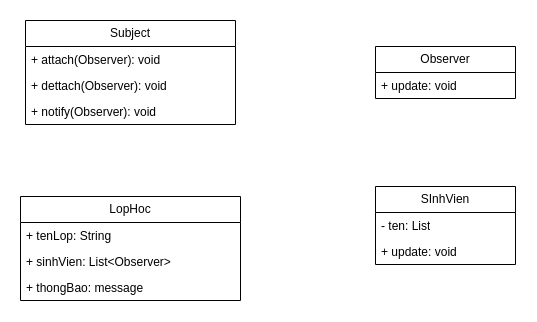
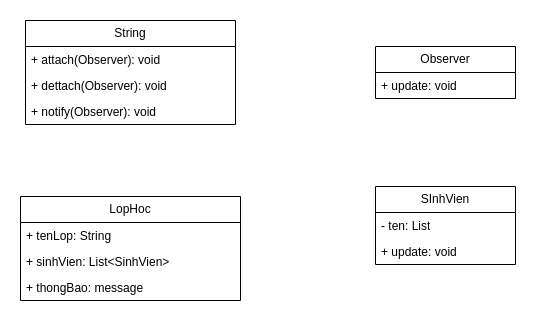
  <mxCell id="0" />
  <mxCell id="1" parent="0" />
  <mxCell id="2" value="Observer" style="swimlane;fontStyle=0;childLayout=stackLayout;horizontal=1;startSize=26;fillColor=none;horizontalStack=0;resizeParent=1;resizeParentMax=0;resizeLast=0;collapsible=1;marginBottom=0;whiteSpace=wrap;html=1;" vertex="1" parent="1"><mxGeometry x="375" y="46" width="140" height="52" as="geometry" /></mxCell>
  <mxCell id="3" value="+ update: void" style="text;strokeColor=none;fillColor=none;align=left;verticalAlign=top;spacingLeft=4;spacingRight=4;overflow=hidden;rotatable=0;points=[[0,0.5],[1,0.5]];portConstraint=eastwest;whiteSpace=wrap;html=1;" vertex="1" parent="2"><mxGeometry y="26" width="140" height="26" as="geometry" /></mxCell>
- <mxCell id="4" value="Subject" style="swimlane;fontStyle=0;childLayout=stackLayout;horizontal=1;startSize=26;fillColor=none;horizontalStack=0;resizeParent=1;resizeParentMax=0;resizeLast=0;collapsible=1;marginBottom=0;whiteSpace=wrap;html=1;" vertex="1" parent="1"><mxGeometry x="25" y="20" width="210" height="104" as="geometry" /></mxCell>
+ <mxCell id="4" value="String" style="swimlane;fontStyle=0;childLayout=stackLayout;horizontal=1;startSize=26;fillColor=none;horizontalStack=0;resizeParent=1;resizeParentMax=0;resizeLast=0;collapsible=1;marginBottom=0;whiteSpace=wrap;html=1;" vertex="1" parent="1"><mxGeometry x="25" y="20" width="210" height="104" as="geometry" /></mxCell>
  <mxCell id="5" value="+ attach(Observer): void" style="text;strokeColor=none;fillColor=none;align=left;verticalAlign=top;spacingLeft=4;spacingRight=4;overflow=hidden;rotatable=0;points=[[0,0.5],[1,0.5]];portConstraint=eastwest;whiteSpace=wrap;html=1;" vertex="1" parent="4"><mxGeometry y="26" width="210" height="26" as="geometry" /></mxCell>
  <mxCell id="6" value="+ dettach(Observer): void" style="text;strokeColor=none;fillColor=none;align=left;verticalAlign=top;spacingLeft=4;spacingRight=4;overflow=hidden;rotatable=0;points=[[0,0.5],[1,0.5]];portConstraint=eastwest;whiteSpace=wrap;html=1;" vertex="1" parent="4"><mxGeometry y="52" width="210" height="26" as="geometry" /></mxCell>
  <mxCell id="7" value="+ notify(Observer): void" style="text;strokeColor=none;fillColor=none;align=left;verticalAlign=top;spacingLeft=4;spacingRight=4;overflow=hidden;rotatable=0;points=[[0,0.5],[1,0.5]];portConstraint=eastwest;whiteSpace=wrap;html=1;" vertex="1" parent="4"><mxGeometry y="78" width="210" height="26" as="geometry" /></mxCell>
  <mxCell id="8" value="SInhVien" style="swimlane;fontStyle=0;childLayout=stackLayout;horizontal=1;startSize=26;fillColor=none;horizontalStack=0;resizeParent=1;resizeParentMax=0;resizeLast=0;collapsible=1;marginBottom=0;whiteSpace=wrap;html=1;" vertex="1" parent="1"><mxGeometry x="375" y="186" width="140" height="78" as="geometry" /></mxCell>
  <mxCell id="9" value="- ten: List" style="text;strokeColor=none;fillColor=none;align=left;verticalAlign=top;spacingLeft=4;spacingRight=4;overflow=hidden;rotatable=0;points=[[0,0.5],[1,0.5]];portConstraint=eastwest;whiteSpace=wrap;html=1;" vertex="1" parent="8"><mxGeometry y="26" width="140" height="26" as="geometry" /></mxCell>
  <mxCell id="10" value="+ update: void" style="text;strokeColor=none;fillColor=none;align=left;verticalAlign=top;spacingLeft=4;spacingRight=4;overflow=hidden;rotatable=0;points=[[0,0.5],[1,0.5]];portConstraint=eastwest;whiteSpace=wrap;html=1;" vertex="1" parent="8"><mxGeometry y="52" width="140" height="26" as="geometry" /></mxCell>
  <mxCell id="11" value="LopHoc" style="swimlane;fontStyle=0;childLayout=stackLayout;horizontal=1;startSize=26;fillColor=none;horizontalStack=0;resizeParent=1;resizeParentMax=0;resizeLast=0;collapsible=1;marginBottom=0;whiteSpace=wrap;html=1;" vertex="1" parent="1"><mxGeometry x="20" y="196" width="220" height="104" as="geometry" /></mxCell>
  <mxCell id="12" value="+ tenLop: String" style="text;strokeColor=none;fillColor=none;align=left;verticalAlign=top;spacingLeft=4;spacingRight=4;overflow=hidden;rotatable=0;points=[[0,0.5],[1,0.5]];portConstraint=eastwest;whiteSpace=wrap;html=1;" vertex="1" parent="11"><mxGeometry y="26" width="220" height="26" as="geometry" /></mxCell>
- <mxCell id="13" value="+ sinhVien: List&amp;lt;Observer&amp;gt;" style="text;strokeColor=none;fillColor=none;align=left;verticalAlign=top;spacingLeft=4;spacingRight=4;overflow=hidden;rotatable=0;points=[[0,0.5],[1,0.5]];portConstraint=eastwest;whiteSpace=wrap;html=1;" vertex="1" parent="11"><mxGeometry y="52" width="220" height="26" as="geometry" /></mxCell>
+ <mxCell id="13" value="+ sinhVien: List&amp;lt;SinhVien&amp;gt;" style="text;strokeColor=none;fillColor=none;align=left;verticalAlign=top;spacingLeft=4;spacingRight=4;overflow=hidden;rotatable=0;points=[[0,0.5],[1,0.5]];portConstraint=eastwest;whiteSpace=wrap;html=1;" vertex="1" parent="11"><mxGeometry y="52" width="220" height="26" as="geometry" /></mxCell>
  <mxCell id="14" value="+ thongBao: message" style="text;strokeColor=none;fillColor=none;align=left;verticalAlign=top;spacingLeft=4;spacingRight=4;overflow=hidden;rotatable=0;points=[[0,0.5],[1,0.5]];portConstraint=eastwest;whiteSpace=wrap;html=1;" vertex="1" parent="11"><mxGeometry y="78" width="220" height="26" as="geometry" /></mxCell>
